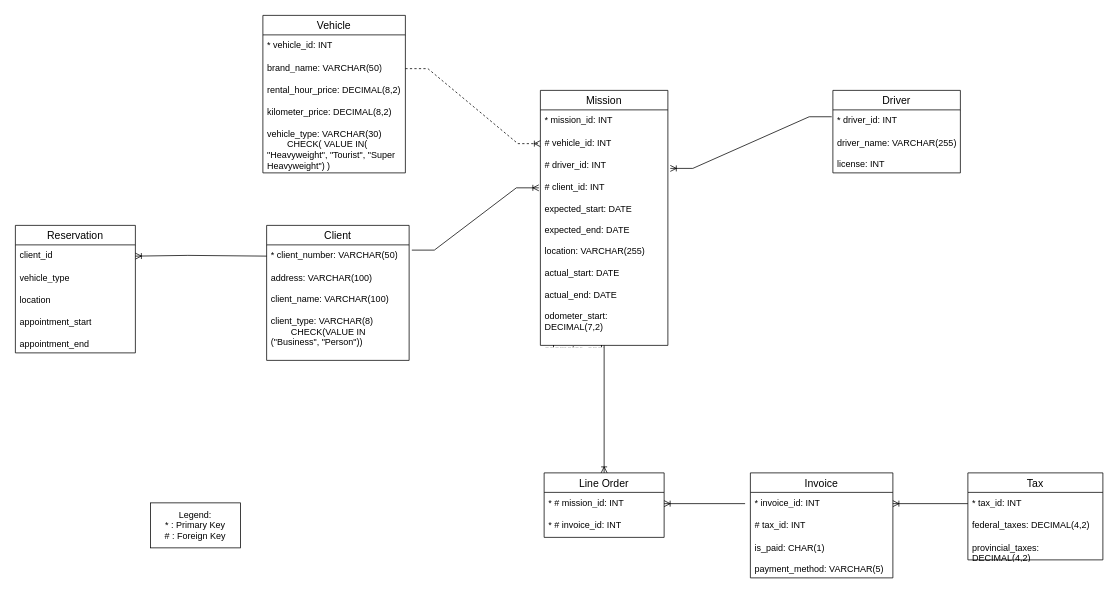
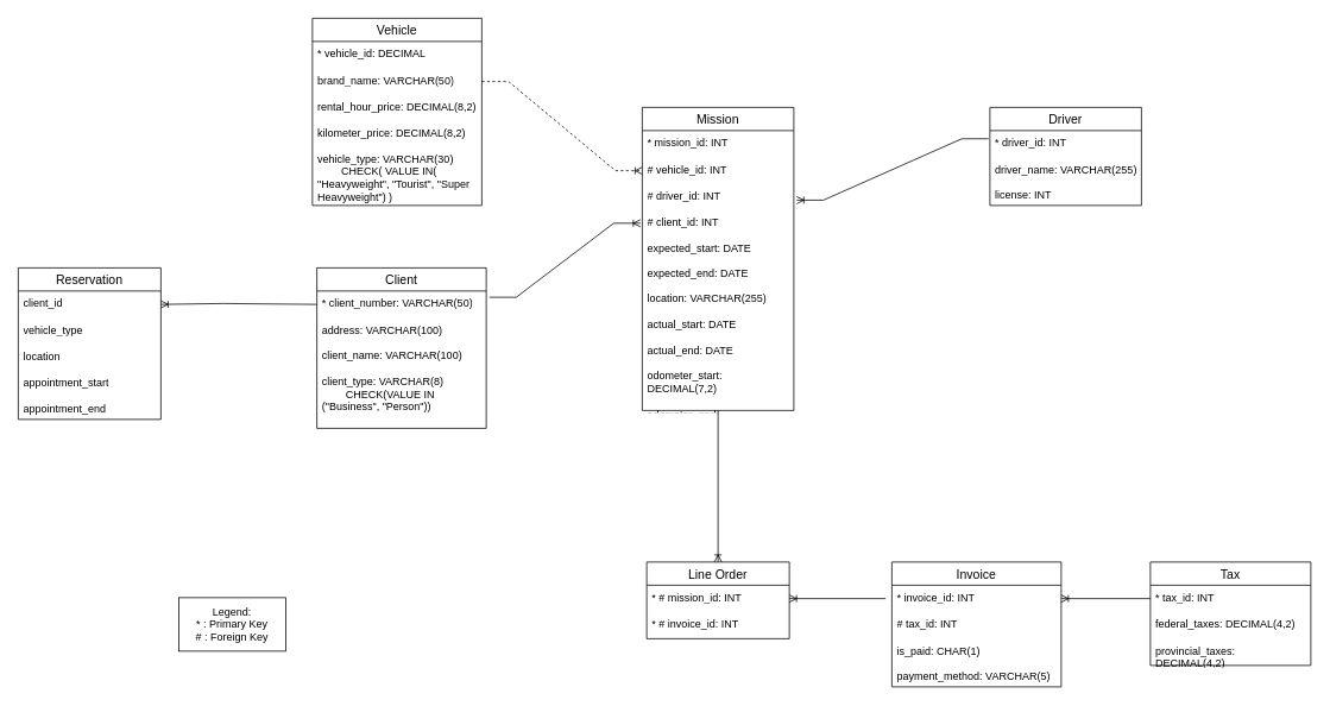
  <mxCell id="0" />
  <mxCell id="1" parent="0" />
  <mxCell id="2" value="Mission" style="swimlane;fontStyle=0;childLayout=stackLayout;horizontal=1;startSize=26;horizontalStack=0;resizeParent=1;resizeParentMax=0;resizeLast=0;collapsible=1;marginBottom=0;align=center;fontSize=14;" vertex="1" parent="1"><mxGeometry x="720" y="120" width="170" height="340" as="geometry" /></mxCell>
  <mxCell id="3" value="* mission_id: INT" style="text;strokeColor=none;fillColor=none;spacingLeft=4;spacingRight=4;overflow=hidden;rotatable=0;points=[[0,0.5],[1,0.5]];portConstraint=eastwest;fontSize=12;whiteSpace=wrap;html=1;" vertex="1" parent="2"><mxGeometry y="26" width="170" height="30" as="geometry" /></mxCell>
  <mxCell id="4" value="# vehicle_id: INT&lt;br&gt;&lt;div&gt;&lt;br&gt;&lt;/div&gt;" style="text;strokeColor=none;fillColor=none;spacingLeft=4;spacingRight=4;overflow=hidden;rotatable=0;points=[[0,0.5],[1,0.5]];portConstraint=eastwest;fontSize=12;whiteSpace=wrap;html=1;" vertex="1" parent="2"><mxGeometry y="56" width="170" height="30" as="geometry" /></mxCell>
  <mxCell id="5" value="&lt;div&gt;# driver_id: INT&lt;br&gt;&lt;/div&gt;&lt;div&gt;&lt;br&gt;&lt;/div&gt;&lt;div&gt;# client_id: INT&lt;br&gt;&lt;/div&gt;&lt;div&gt;&lt;br&gt;&lt;/div&gt;&lt;div&gt;expected_start: DATE&lt;br&gt;&lt;/div&gt;&lt;div&gt;&lt;br&gt;&lt;/div&gt;&lt;div&gt;expected_end: DATE&lt;br&gt;&lt;/div&gt;&lt;div&gt;&lt;br&gt;&lt;/div&gt;&lt;div&gt;location: VARCHAR(255)&lt;br&gt;&lt;/div&gt;&lt;div&gt;&lt;br&gt;&lt;/div&gt;&lt;div&gt;actual_start: DATE&lt;br&gt;&lt;/div&gt;&lt;div&gt;&lt;br&gt;&lt;/div&gt;&lt;div&gt;actual_end: DATE&lt;br&gt;&lt;/div&gt;&lt;div&gt;&lt;br&gt;&lt;/div&gt;&lt;div&gt;odometer_start: DECIMAL(7,2)&lt;br&gt;&lt;/div&gt;&lt;div&gt;&lt;br&gt;&lt;/div&gt;&lt;div&gt;odometer_end: DECIMAL(7,2)&lt;br&gt;&lt;/div&gt;" style="text;strokeColor=none;fillColor=none;spacingLeft=4;spacingRight=4;overflow=hidden;rotatable=0;points=[[0,0.5],[1,0.5]];portConstraint=eastwest;fontSize=12;whiteSpace=wrap;html=1;" vertex="1" parent="2"><mxGeometry y="86" width="170" height="254" as="geometry" /></mxCell>
  <mxCell id="6" value="" style="edgeStyle=entityRelationEdgeStyle;fontSize=12;html=1;endArrow=ERoneToMany;rounded=0;entryX=0;entryY=0.5;entryDx=0;entryDy=0;exitX=1;exitY=0.5;exitDx=0;exitDy=0;dashed=1;" edge="1" parent="1" source="9" target="4"><mxGeometry width="100" height="100" relative="1" as="geometry"><mxPoint y="191" as="sourcePoint" x="570" /><mxPoint x="640" y="290" as="targetPoint" /></mxGeometry></mxCell>
  <mxCell id="7" value="Vehicle" style="swimlane;fontStyle=0;childLayout=stackLayout;horizontal=1;startSize=26;horizontalStack=0;resizeParent=1;resizeParentMax=0;resizeLast=0;collapsible=1;marginBottom=0;align=center;fontSize=14;" vertex="1" parent="1"><mxGeometry x="350" y="20" width="190" height="210" as="geometry" /></mxCell>
- <mxCell id="8" value="* vehicle_id: INT" style="text;strokeColor=none;fillColor=none;spacingLeft=4;spacingRight=4;overflow=hidden;rotatable=0;points=[[0,0.5],[1,0.5]];portConstraint=eastwest;fontSize=12;whiteSpace=wrap;html=1;" vertex="1" parent="7"><mxGeometry y="26" width="190" height="30" as="geometry" /></mxCell>
+ <mxCell id="8" value="* vehicle_id: DECIMAL" style="text;strokeColor=none;fillColor=none;spacingLeft=4;spacingRight=4;overflow=hidden;rotatable=0;points=[[0,0.5],[1,0.5]];portConstraint=eastwest;fontSize=12;whiteSpace=wrap;html=1;" vertex="1" parent="7"><mxGeometry y="26" width="190" height="30" as="geometry" /></mxCell>
  <mxCell id="9" value="brand_name: VARCHAR(50)" style="text;strokeColor=none;fillColor=none;spacingLeft=4;spacingRight=4;overflow=hidden;rotatable=0;points=[[0,0.5],[1,0.5]];portConstraint=eastwest;fontSize=12;whiteSpace=wrap;html=1;" vertex="1" parent="7"><mxGeometry y="56" width="190" height="30" as="geometry" /></mxCell>
  <mxCell id="10" value="&lt;div&gt;rental_hour_price: DECIMAL(8,2)&lt;br&gt;&lt;/div&gt;&lt;div&gt;&lt;br&gt;&lt;/div&gt;&lt;div&gt;kilometer_price: DECIMAL(8,2)&lt;br&gt;&lt;/div&gt;&lt;div&gt;&lt;br&gt;&lt;/div&gt;&lt;div&gt;vehicle_type: VARCHAR(30)&lt;br&gt;&lt;/div&gt;&lt;div&gt;&lt;span style=&quot;white-space: pre;&quot;&gt;&#09;&lt;/span&gt;CHECK( VALUE IN(&lt;/div&gt;&lt;div&gt;&quot;Heavyweight&quot;, &quot;Tourist&quot;, &quot;Super Heavyweight&quot;)&lt;span style=&quot;white-space: pre;&quot;&gt;&#09;&lt;/span&gt;)&lt;br&gt;&lt;/div&gt;" style="text;strokeColor=none;fillColor=none;spacingLeft=4;spacingRight=4;overflow=hidden;rotatable=0;points=[[0,0.5],[1,0.5]];portConstraint=eastwest;fontSize=12;whiteSpace=wrap;html=1;" vertex="1" parent="7"><mxGeometry y="86" width="190" height="124" as="geometry" /></mxCell>
  <mxCell id="11" value="" style="edgeStyle=entityRelationEdgeStyle;fontSize=12;html=1;endArrow=ERoneToMany;rounded=0;entryX=1.019;entryY=0.071;entryDx=0;entryDy=0;entryPerimeter=0;exitX=-0.009;exitY=0.306;exitDx=0;exitDy=0;exitPerimeter=0;" edge="1" parent="1" source="13" target="5"><mxGeometry width="100" height="100" relative="1" as="geometry"><mxPoint x="1110" y="221" as="sourcePoint" /><mxPoint x="1020" y="260" as="targetPoint" /></mxGeometry></mxCell>
  <mxCell id="12" value="Driver" style="swimlane;fontStyle=0;childLayout=stackLayout;horizontal=1;startSize=26;horizontalStack=0;resizeParent=1;resizeParentMax=0;resizeLast=0;collapsible=1;marginBottom=0;align=center;fontSize=14;" vertex="1" parent="1"><mxGeometry x="1110" y="120" width="170" height="110" as="geometry" /></mxCell>
  <mxCell id="13" value="* driver_id: INT" style="text;strokeColor=none;fillColor=none;spacingLeft=4;spacingRight=4;overflow=hidden;rotatable=0;points=[[0,0.5],[1,0.5]];portConstraint=eastwest;fontSize=12;whiteSpace=wrap;html=1;" vertex="1" parent="12"><mxGeometry y="26" width="170" height="30" as="geometry" /></mxCell>
  <mxCell id="14" value="&lt;div&gt;driver_name: VARCHAR(255)&lt;/div&gt;&lt;div&gt;&lt;br&gt;&lt;/div&gt;&lt;div&gt;license: INT&lt;br&gt;&lt;/div&gt;" style="text;strokeColor=none;fillColor=none;spacingLeft=4;spacingRight=4;overflow=hidden;rotatable=0;points=[[0,0.5],[1,0.5]];portConstraint=eastwest;fontSize=12;whiteSpace=wrap;html=1;" vertex="1" parent="12"><mxGeometry y="56" width="170" height="54" as="geometry" /></mxCell>
  <mxCell id="15" value="Client" style="swimlane;fontStyle=0;childLayout=stackLayout;horizontal=1;startSize=26;horizontalStack=0;resizeParent=1;resizeParentMax=0;resizeLast=0;collapsible=1;marginBottom=0;align=center;fontSize=14;" vertex="1" parent="1"><mxGeometry x="355" y="300" width="190" height="180" as="geometry" /></mxCell>
  <mxCell id="16" value="* client_number: VARCHAR(50)" style="text;strokeColor=none;fillColor=none;spacingLeft=4;spacingRight=4;overflow=hidden;rotatable=0;points=[[0,0.5],[1,0.5]];portConstraint=eastwest;fontSize=12;whiteSpace=wrap;html=1;" vertex="1" parent="15"><mxGeometry y="26" width="190" height="30" as="geometry" /></mxCell>
  <mxCell id="17" value="&lt;div&gt;address: VARCHAR(100)&lt;/div&gt;&lt;div&gt;&lt;br&gt;&lt;/div&gt;&lt;div&gt;client_name: VARCHAR(100)&lt;br&gt;&lt;/div&gt;&lt;div&gt;&lt;br&gt;&lt;/div&gt;&lt;div&gt;client_type: VARCHAR(8)&lt;/div&gt;&lt;div&gt;&lt;span style=&quot;white-space: pre;&quot;&gt;&#09;&lt;/span&gt;CHECK(VALUE IN (&quot;Business&quot;, &quot;Person&quot;))&lt;br&gt;&lt;/div&gt;" style="text;strokeColor=none;fillColor=none;spacingLeft=4;spacingRight=4;overflow=hidden;rotatable=0;points=[[0,0.5],[1,0.5]];portConstraint=eastwest;fontSize=12;whiteSpace=wrap;html=1;" vertex="1" parent="15"><mxGeometry y="56" width="190" height="124" as="geometry" /></mxCell>
  <mxCell id="18" value="" style="edgeStyle=entityRelationEdgeStyle;fontSize=12;html=1;endArrow=ERoneToMany;rounded=0;entryX=-0.012;entryY=0.173;entryDx=0;entryDy=0;exitX=1.019;exitY=0.233;exitDx=0;exitDy=0;exitPerimeter=0;entryPerimeter=0;" edge="1" parent="1" source="16" target="5"><mxGeometry width="100" height="100" relative="1" as="geometry"><mxPoint x="470" y="500" as="sourcePoint" /><mxPoint y="400" as="targetPoint" x="570" /><Array as="points"><mxPoint x="620" y="310" /></Array></mxGeometry></mxCell>
  <mxCell id="19" value="Line Order" style="swimlane;fontStyle=0;childLayout=stackLayout;horizontal=1;startSize=26;horizontalStack=0;resizeParent=1;resizeParentMax=0;resizeLast=0;collapsible=1;marginBottom=0;align=center;fontSize=14;" vertex="1" parent="1"><mxGeometry x="725" y="630" width="160" height="86" as="geometry" /></mxCell>
  <mxCell id="20" value="* # mission_id: INT" style="text;strokeColor=none;fillColor=none;spacingLeft=4;spacingRight=4;overflow=hidden;rotatable=0;points=[[0,0.5],[1,0.5]];portConstraint=eastwest;fontSize=12;whiteSpace=wrap;html=1;" vertex="1" parent="19"><mxGeometry y="26" width="160" height="30" as="geometry" /></mxCell>
  <mxCell id="21" value="* # invoice_id: INT" style="text;strokeColor=none;fillColor=none;spacingLeft=4;spacingRight=4;overflow=hidden;rotatable=0;points=[[0,0.5],[1,0.5]];portConstraint=eastwest;fontSize=12;whiteSpace=wrap;html=1;" vertex="1" parent="19"><mxGeometry y="56" width="160" height="30" as="geometry" /></mxCell>
  <mxCell id="22" value="Invoice" style="swimlane;fontStyle=0;childLayout=stackLayout;horizontal=1;startSize=26;horizontalStack=0;resizeParent=1;resizeParentMax=0;resizeLast=0;collapsible=1;marginBottom=0;align=center;fontSize=14;" vertex="1" parent="1"><mxGeometry x="1000" y="630" width="190" height="140" as="geometry" /></mxCell>
  <mxCell id="23" value="* invoice_id: INT" style="text;strokeColor=none;fillColor=none;spacingLeft=4;spacingRight=4;overflow=hidden;rotatable=0;points=[[0,0.5],[1,0.5]];portConstraint=eastwest;fontSize=12;whiteSpace=wrap;html=1;" vertex="1" parent="22"><mxGeometry y="26" width="190" height="30" as="geometry" /></mxCell>
  <mxCell id="24" value="# tax_id: INT" style="text;strokeColor=none;fillColor=none;spacingLeft=4;spacingRight=4;overflow=hidden;rotatable=0;points=[[0,0.5],[1,0.5]];portConstraint=eastwest;fontSize=12;whiteSpace=wrap;html=1;" vertex="1" parent="22"><mxGeometry y="56" width="190" height="30" as="geometry" /></mxCell>
  <mxCell id="25" value="&lt;div&gt;is_paid: CHAR(1)&lt;br&gt;&lt;/div&gt;&lt;div&gt;&lt;br&gt;&lt;/div&gt;&lt;div&gt;payment_method: VARCHAR(5)&lt;br&gt;&lt;/div&gt;" style="text;strokeColor=none;fillColor=none;spacingLeft=4;spacingRight=4;overflow=hidden;rotatable=0;points=[[0,0.5],[1,0.5]];portConstraint=eastwest;fontSize=12;whiteSpace=wrap;html=1;" vertex="1" parent="22"><mxGeometry y="86" width="190" height="54" as="geometry" /></mxCell>
  <mxCell id="26" value="" style="fontSize=12;html=1;endArrow=ERoneToMany;rounded=0;exitX=0.5;exitY=1;exitDx=0;exitDy=0;exitPerimeter=0;entryX=0.5;entryY=0;entryDx=0;entryDy=0;" edge="1" parent="1" source="5" target="19"><mxGeometry width="100" height="100" relative="1" as="geometry"><mxPoint x="781" y="500" as="sourcePoint" /><mxPoint x="800" y="620" as="targetPoint" /></mxGeometry></mxCell>
  <mxCell id="27" value="" style="fontSize=12;html=1;endArrow=ERoneToMany;rounded=0;exitX=-0.037;exitY=0.5;exitDx=0;exitDy=0;exitPerimeter=0;entryX=1;entryY=0.5;entryDx=0;entryDy=0;" edge="1" parent="1" source="23" target="20"><mxGeometry width="100" height="100" relative="1" as="geometry"><mxPoint x="750" y="920" as="sourcePoint" /><mxPoint x="850" y="820" as="targetPoint" /></mxGeometry></mxCell>
  <mxCell id="28" value="Reservation" style="swimlane;fontStyle=0;childLayout=stackLayout;horizontal=1;startSize=26;horizontalStack=0;resizeParent=1;resizeParentMax=0;resizeLast=0;collapsible=1;marginBottom=0;align=center;fontSize=14;" vertex="1" parent="1"><mxGeometry x="20" y="300" width="160" height="170" as="geometry" /></mxCell>
  <mxCell id="29" value="client_id" style="text;strokeColor=none;fillColor=none;spacingLeft=4;spacingRight=4;overflow=hidden;rotatable=0;points=[[0,0.5],[1,0.5]];portConstraint=eastwest;fontSize=12;whiteSpace=wrap;html=1;" vertex="1" parent="28"><mxGeometry y="26" width="160" height="30" as="geometry" /></mxCell>
  <mxCell id="30" value="vehicle_type" style="text;strokeColor=none;fillColor=none;spacingLeft=4;spacingRight=4;overflow=hidden;rotatable=0;points=[[0,0.5],[1,0.5]];portConstraint=eastwest;fontSize=12;whiteSpace=wrap;html=1;" vertex="1" parent="28"><mxGeometry y="56" width="160" height="30" as="geometry" /></mxCell>
  <mxCell id="31" value="&lt;div&gt;location&lt;/div&gt;&lt;div&gt;&lt;br&gt;&lt;/div&gt;&lt;div&gt;appointment_start&lt;/div&gt;&lt;div&gt;&lt;br&gt;&lt;/div&gt;&lt;div&gt;appointment_end&lt;br&gt;&lt;/div&gt;&lt;div&gt;&lt;br&gt;&lt;/div&gt;&lt;div&gt;&lt;br&gt;&lt;/div&gt;" style="text;strokeColor=none;fillColor=none;spacingLeft=4;spacingRight=4;overflow=hidden;rotatable=0;points=[[0,0.5],[1,0.5]];portConstraint=eastwest;fontSize=12;whiteSpace=wrap;html=1;" vertex="1" parent="28"><mxGeometry y="86" width="160" height="84" as="geometry" /></mxCell>
  <mxCell id="32" value="Tax" style="swimlane;fontStyle=0;childLayout=stackLayout;horizontal=1;startSize=26;horizontalStack=0;resizeParent=1;resizeParentMax=0;resizeLast=0;collapsible=1;marginBottom=0;align=center;fontSize=14;" vertex="1" parent="1"><mxGeometry x="1290" y="630" width="180" height="116" as="geometry" /></mxCell>
  <mxCell id="33" value="* tax_id: INT&lt;span style=&quot;white-space: pre;&quot;&gt;&#09;&lt;/span&gt;" style="text;strokeColor=none;fillColor=none;spacingLeft=4;spacingRight=4;overflow=hidden;rotatable=0;points=[[0,0.5],[1,0.5]];portConstraint=eastwest;fontSize=12;whiteSpace=wrap;html=1;" vertex="1" parent="32"><mxGeometry y="26" width="180" height="30" as="geometry" /></mxCell>
  <mxCell id="34" value="federal_taxes: DECIMAL(4,2)" style="text;strokeColor=none;fillColor=none;spacingLeft=4;spacingRight=4;overflow=hidden;rotatable=0;points=[[0,0.5],[1,0.5]];portConstraint=eastwest;fontSize=12;whiteSpace=wrap;html=1;" vertex="1" parent="32"><mxGeometry y="56" width="180" height="30" as="geometry" /></mxCell>
  <mxCell id="35" value="provincial_taxes: DECIMAL(4,2)" style="text;strokeColor=none;fillColor=none;spacingLeft=4;spacingRight=4;overflow=hidden;rotatable=0;points=[[0,0.5],[1,0.5]];portConstraint=eastwest;fontSize=12;whiteSpace=wrap;html=1;" vertex="1" parent="32"><mxGeometry y="86" width="180" height="30" as="geometry" /></mxCell>
  <mxCell id="36" value="" style="fontSize=12;html=1;endArrow=ERoneToMany;rounded=0;exitX=0;exitY=0.5;exitDx=0;exitDy=0;entryX=1;entryY=0.5;entryDx=0;entryDy=0;" edge="1" parent="1" source="33" target="23"><mxGeometry width="100" height="100" relative="1" as="geometry"><mxPoint x="1394" y="600" as="sourcePoint" /><mxPoint x="1250" y="600" as="targetPoint" /></mxGeometry></mxCell>
  <mxCell id="37" value="" style="fontSize=12;html=1;endArrow=ERoneToMany;rounded=0;exitX=0;exitY=0.5;exitDx=0;exitDy=0;entryX=1;entryY=0.5;entryDx=0;entryDy=0;" edge="1" parent="1" source="16" target="29"><mxGeometry width="100" height="100" relative="1" as="geometry"><mxPoint x="440" y="250" as="sourcePoint" /><mxPoint x="296" y="250" as="targetPoint" /><Array as="points"><mxPoint x="250" y="340" /></Array></mxGeometry></mxCell>
  <mxCell id="38" value="Legend:&lt;br&gt;* : Primary Key&lt;br&gt;# : Foreign Key" style="whiteSpace=wrap;html=1;rounded=0;" vertex="1" parent="1"><mxGeometry x="200" y="670" width="120" height="60" as="geometry" /></mxCell>
